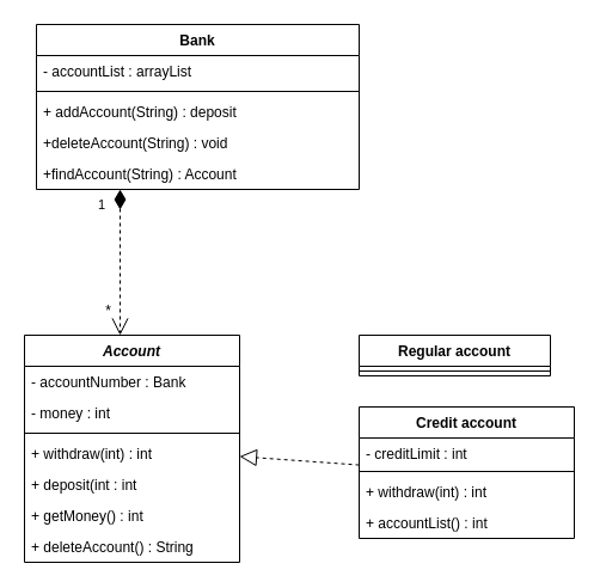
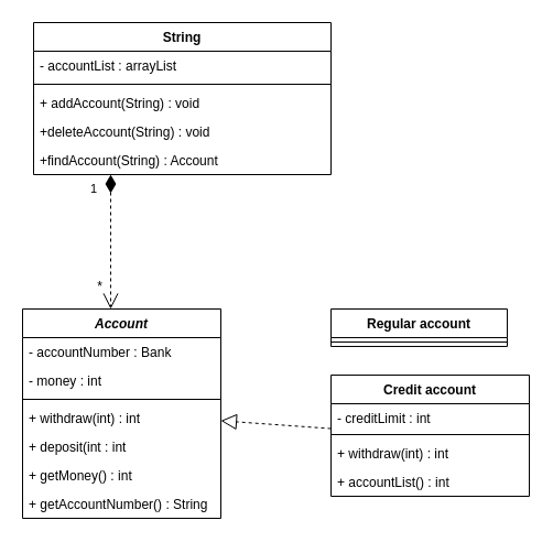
  <mxCell id="0" />
  <mxCell id="1" parent="0" />
- <mxCell id="2" value="Bank" style="swimlane;fontStyle=1;align=center;verticalAlign=top;childLayout=stackLayout;horizontal=1;startSize=26;horizontalStack=0;resizeParent=1;resizeParentMax=0;resizeLast=0;collapsible=1;marginBottom=0;" vertex="1" parent="1"><mxGeometry x="30" y="20" width="270" height="138" as="geometry" /></mxCell>
+ <mxCell id="2" value="String" style="swimlane;fontStyle=1;align=center;verticalAlign=top;childLayout=stackLayout;horizontal=1;startSize=26;horizontalStack=0;resizeParent=1;resizeParentMax=0;resizeLast=0;collapsible=1;marginBottom=0;" vertex="1" parent="1"><mxGeometry x="30" y="20" width="270" height="138" as="geometry" /></mxCell>
  <mxCell id="3" value="- accountList : arrayList" style="text;strokeColor=none;fillColor=none;align=left;verticalAlign=top;spacingLeft=4;spacingRight=4;overflow=hidden;rotatable=0;points=[[0,0.5],[1,0.5]];portConstraint=eastwest;" vertex="1" parent="2"><mxGeometry y="26" width="270" height="26" as="geometry" /></mxCell>
  <mxCell id="4" value="" style="line;strokeWidth=1;fillColor=none;align=left;verticalAlign=middle;spacingTop=-1;spacingLeft=3;spacingRight=3;rotatable=0;labelPosition=right;points=[];portConstraint=eastwest;" vertex="1" parent="2"><mxGeometry y="52" width="270" height="8" as="geometry" /></mxCell>
- <mxCell id="5" value="+ addAccount(String) : deposit" style="text;strokeColor=none;fillColor=none;align=left;verticalAlign=top;spacingLeft=4;spacingRight=4;overflow=hidden;rotatable=0;points=[[0,0.5],[1,0.5]];portConstraint=eastwest;" vertex="1" parent="2"><mxGeometry y="60" width="270" height="26" as="geometry" /></mxCell>
+ <mxCell id="5" value="+ addAccount(String) : void" style="text;strokeColor=none;fillColor=none;align=left;verticalAlign=top;spacingLeft=4;spacingRight=4;overflow=hidden;rotatable=0;points=[[0,0.5],[1,0.5]];portConstraint=eastwest;" vertex="1" parent="2"><mxGeometry y="60" width="270" height="26" as="geometry" /></mxCell>
  <mxCell id="6" value="+deleteAccount(String) : void" style="text;strokeColor=none;fillColor=none;align=left;verticalAlign=top;spacingLeft=4;spacingRight=4;overflow=hidden;rotatable=0;points=[[0,0.5],[1,0.5]];portConstraint=eastwest;" vertex="1" parent="2"><mxGeometry y="86" width="270" height="26" as="geometry" /></mxCell>
  <mxCell id="7" value="+findAccount(String) : Account" style="text;strokeColor=none;fillColor=none;align=left;verticalAlign=top;spacingLeft=4;spacingRight=4;overflow=hidden;rotatable=0;points=[[0,0.5],[1,0.5]];portConstraint=eastwest;" vertex="1" parent="2"><mxGeometry y="112" width="270" height="26" as="geometry" /></mxCell>
  <mxCell id="8" value="Account" style="swimlane;fontStyle=3;align=center;verticalAlign=top;childLayout=stackLayout;horizontal=1;startSize=26;horizontalStack=0;resizeParent=1;resizeParentMax=0;resizeLast=0;collapsible=1;marginBottom=0;" vertex="1" parent="1"><mxGeometry x="20" y="280" width="180" height="190" as="geometry" /></mxCell>
  <mxCell id="9" value="- accountNumber : Bank" style="text;strokeColor=none;fillColor=none;align=left;verticalAlign=top;spacingLeft=4;spacingRight=4;overflow=hidden;rotatable=0;points=[[0,0.5],[1,0.5]];portConstraint=eastwest;" vertex="1" parent="8"><mxGeometry y="26" width="180" height="26" as="geometry" /></mxCell>
  <mxCell id="10" value="- money : int" style="text;strokeColor=none;fillColor=none;align=left;verticalAlign=top;spacingLeft=4;spacingRight=4;overflow=hidden;rotatable=0;points=[[0,0.5],[1,0.5]];portConstraint=eastwest;" vertex="1" parent="8"><mxGeometry y="52" width="180" height="26" as="geometry" /></mxCell>
  <mxCell id="11" value="" style="line;strokeWidth=1;fillColor=none;align=left;verticalAlign=middle;spacingTop=-1;spacingLeft=3;spacingRight=3;rotatable=0;labelPosition=right;points=[];portConstraint=eastwest;" vertex="1" parent="8"><mxGeometry y="78" width="180" height="8" as="geometry" /></mxCell>
  <mxCell id="12" value="+ withdraw(int) : int" style="text;strokeColor=none;fillColor=none;align=left;verticalAlign=top;spacingLeft=4;spacingRight=4;overflow=hidden;rotatable=0;points=[[0,0.5],[1,0.5]];portConstraint=eastwest;" vertex="1" parent="8"><mxGeometry y="86" width="180" height="26" as="geometry" /></mxCell>
  <mxCell id="13" value="+ deposit(int : int" style="text;strokeColor=none;fillColor=none;align=left;verticalAlign=top;spacingLeft=4;spacingRight=4;overflow=hidden;rotatable=0;points=[[0,0.5],[1,0.5]];portConstraint=eastwest;" vertex="1" parent="8"><mxGeometry y="112" width="180" height="26" as="geometry" /></mxCell>
  <mxCell id="14" value="+ getMoney() : int" style="text;strokeColor=none;fillColor=none;align=left;verticalAlign=top;spacingLeft=4;spacingRight=4;overflow=hidden;rotatable=0;points=[[0,0.5],[1,0.5]];portConstraint=eastwest;" vertex="1" parent="8"><mxGeometry y="138" width="180" height="26" as="geometry" /></mxCell>
- <mxCell id="15" value="+ deleteAccount() : String" style="text;strokeColor=none;fillColor=none;align=left;verticalAlign=top;spacingLeft=4;spacingRight=4;overflow=hidden;rotatable=0;points=[[0,0.5],[1,0.5]];portConstraint=eastwest;" vertex="1" parent="8"><mxGeometry y="164" width="180" height="26" as="geometry" /></mxCell>
+ <mxCell id="15" value="+ getAccountNumber() : String" style="text;strokeColor=none;fillColor=none;align=left;verticalAlign=top;spacingLeft=4;spacingRight=4;overflow=hidden;rotatable=0;points=[[0,0.5],[1,0.5]];portConstraint=eastwest;" vertex="1" parent="8"><mxGeometry y="164" width="180" height="26" as="geometry" /></mxCell>
  <mxCell id="16" value="1" style="endArrow=open;html=1;endSize=12;startArrow=diamondThin;startSize=14;startFill=1;edgeStyle=orthogonalEdgeStyle;align=left;verticalAlign=bottom;dashed=1;" edge="1" parent="1" source="2" target="8"><mxGeometry x="-0.639" y="-20" relative="1" as="geometry"><mxPoint x="50" y="210" as="sourcePoint" /><mxPoint x="210" y="210" as="targetPoint" /><Array as="points"><mxPoint x="100" y="200" /><mxPoint x="100" y="200" /></Array><mxPoint as="offset" /></mxGeometry></mxCell>
  <mxCell id="17" value="*" style="text;html=1;align=center;verticalAlign=middle;resizable=0;points=[];autosize=1;" vertex="1" parent="1"><mxGeometry x="80" y="250" width="20" height="20" as="geometry" /></mxCell>
  <mxCell id="18" value="Regular account" style="swimlane;fontStyle=1;align=center;verticalAlign=top;childLayout=stackLayout;horizontal=1;startSize=26;horizontalStack=0;resizeParent=1;resizeParentMax=0;resizeLast=0;collapsible=1;marginBottom=0;" vertex="1" parent="1"><mxGeometry x="300" y="280" width="160" height="34" as="geometry" /></mxCell>
  <mxCell id="19" value="" style="line;strokeWidth=1;fillColor=none;align=left;verticalAlign=middle;spacingTop=-1;spacingLeft=3;spacingRight=3;rotatable=0;labelPosition=right;points=[];portConstraint=eastwest;" vertex="1" parent="18"><mxGeometry y="26" width="160" height="8" as="geometry" /></mxCell>
  <mxCell id="20" value="Credit account" style="swimlane;fontStyle=1;align=center;verticalAlign=top;childLayout=stackLayout;horizontal=1;startSize=26;horizontalStack=0;resizeParent=1;resizeParentMax=0;resizeLast=0;collapsible=1;marginBottom=0;" vertex="1" parent="1"><mxGeometry x="300" y="340" width="180" height="110" as="geometry" /></mxCell>
  <mxCell id="21" value="- creditLimit : int" style="text;strokeColor=none;fillColor=none;align=left;verticalAlign=top;spacingLeft=4;spacingRight=4;overflow=hidden;rotatable=0;points=[[0,0.5],[1,0.5]];portConstraint=eastwest;" vertex="1" parent="20"><mxGeometry y="26" width="180" height="24" as="geometry" /></mxCell>
  <mxCell id="22" value="" style="line;strokeWidth=1;fillColor=none;align=left;verticalAlign=middle;spacingTop=-1;spacingLeft=3;spacingRight=3;rotatable=0;labelPosition=right;points=[];portConstraint=eastwest;" vertex="1" parent="20"><mxGeometry y="50" width="180" height="8" as="geometry" /></mxCell>
  <mxCell id="23" value="+ withdraw(int) : int" style="text;strokeColor=none;fillColor=none;align=left;verticalAlign=top;spacingLeft=4;spacingRight=4;overflow=hidden;rotatable=0;points=[[0,0.5],[1,0.5]];portConstraint=eastwest;" vertex="1" parent="20"><mxGeometry y="58" width="180" height="26" as="geometry" /></mxCell>
  <mxCell id="24" value="+ accountList() : int" style="text;strokeColor=none;fillColor=none;align=left;verticalAlign=top;spacingLeft=4;spacingRight=4;overflow=hidden;rotatable=0;points=[[0,0.5],[1,0.5]];portConstraint=eastwest;" vertex="1" parent="20"><mxGeometry y="84" width="180" height="26" as="geometry" /></mxCell>
  <mxCell id="25" value="" style="endArrow=block;endFill=0;endSize=12;html=1;dashed=1;" edge="1" parent="1" source="20" target="8"><mxGeometry width="160" relative="1" as="geometry"><mxPoint x="269.836" y="290" as="sourcePoint" /><mxPoint x="230" y="490" as="targetPoint" /></mxGeometry></mxCell>
